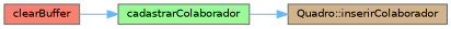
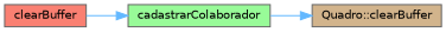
  digraph {
    rankdir=LR
    node [color=grey40 fontname=Helvetica fontsize=10 shape=box style=filled]
    edge [color=steelblue1 fontname=Helvetica fontsize=10 labelfontname=Helvetica labelfontsize=10 style=solid]
    n1 [color=gray40 fillcolor=palegreen fontcolor=black height=0.2 label=cadastrarColaborador width=0.4]
-   n2 [fillcolor=tan height=0.2 label="Quadro::inserirColaborador" width=0.4]
+   n2 [fillcolor=tan height=0.2 label="Quadro::clearBuffer" width=0.4]
    n3 [fillcolor=salmon height=0.2 label=clearBuffer width=0.4]
    n1 -> n2
    n3 -> n1
  }
